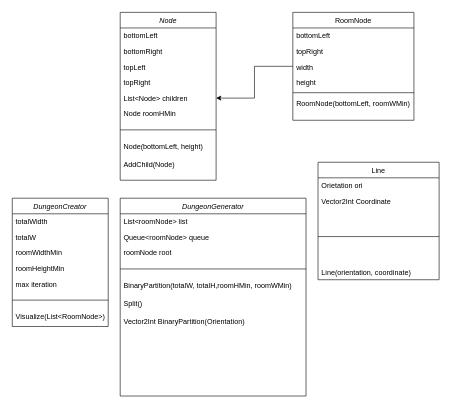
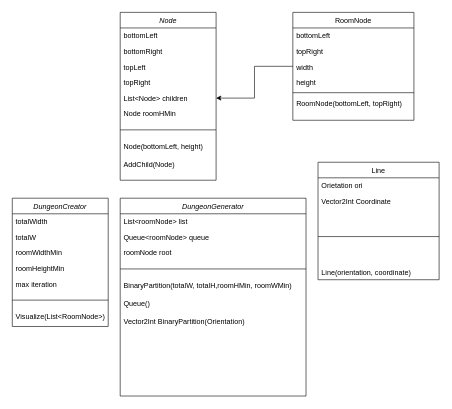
  <mxCell id="0" />
  <mxCell id="1" parent="0" />
  <mxCell id="2" value="Node" style="swimlane;fontStyle=2;align=center;verticalAlign=top;childLayout=stackLayout;horizontal=1;startSize=26;horizontalStack=0;resizeParent=1;resizeLast=0;collapsible=1;marginBottom=0;rounded=0;shadow=0;strokeWidth=1;" parent="1" vertex="1"><mxGeometry x="200" y="20" width="160" height="280" as="geometry"><mxRectangle x="230" y="140" width="160" height="26" as="alternateBounds" /></mxGeometry></mxCell>
  <mxCell id="3" value="bottomLeft" style="text;align=left;verticalAlign=top;spacingLeft=4;spacingRight=4;overflow=hidden;rotatable=0;points=[[0,0.5],[1,0.5]];portConstraint=eastwest;" parent="2" vertex="1"><mxGeometry y="26" width="160" height="26" as="geometry" /></mxCell>
  <mxCell id="4" value="bottomRight" style="text;align=left;verticalAlign=top;spacingLeft=4;spacingRight=4;overflow=hidden;rotatable=0;points=[[0,0.5],[1,0.5]];portConstraint=eastwest;rounded=0;shadow=0;html=0;" parent="2" vertex="1"><mxGeometry y="52" width="160" height="26" as="geometry" /></mxCell>
  <mxCell id="5" value="topLeft" style="text;align=left;verticalAlign=top;spacingLeft=4;spacingRight=4;overflow=hidden;rotatable=0;points=[[0,0.5],[1,0.5]];portConstraint=eastwest;rounded=0;shadow=0;html=0;" parent="2" vertex="1"><mxGeometry y="78" width="160" height="26" as="geometry" /></mxCell>
  <mxCell id="6" value="topRight" style="text;align=left;verticalAlign=top;spacingLeft=4;spacingRight=4;overflow=hidden;rotatable=0;points=[[0,0.5],[1,0.5]];portConstraint=eastwest;rounded=0;shadow=0;html=0;" vertex="1" parent="2"><mxGeometry y="104" width="160" height="26" as="geometry" /></mxCell>
  <mxCell id="7" value="List&lt;Node&gt; children" style="text;align=left;verticalAlign=top;spacingLeft=4;spacingRight=4;overflow=hidden;rotatable=0;points=[[0,0.5],[1,0.5]];portConstraint=eastwest;rounded=0;shadow=0;html=0;" vertex="1" parent="2"><mxGeometry y="130" width="160" height="26" as="geometry" /></mxCell>
  <mxCell id="8" value="Node roomHMin" style="text;align=left;verticalAlign=top;spacingLeft=4;spacingRight=4;overflow=hidden;rotatable=0;points=[[0,0.5],[1,0.5]];portConstraint=eastwest;rounded=0;shadow=0;html=0;" vertex="1" parent="2"><mxGeometry y="156" width="160" height="26" as="geometry" /></mxCell>
  <mxCell id="9" value="" style="line;html=1;strokeWidth=1;align=left;verticalAlign=middle;spacingTop=-1;spacingLeft=3;spacingRight=3;rotatable=0;labelPosition=right;points=[];portConstraint=eastwest;" parent="2" vertex="1"><mxGeometry y="182" width="160" height="28" as="geometry" /></mxCell>
  <mxCell id="10" value="Node(bottomLeft, height)" style="text;align=left;verticalAlign=top;spacingLeft=4;spacingRight=4;overflow=hidden;rotatable=0;points=[[0,0.5],[1,0.5]];portConstraint=eastwest;" parent="2" vertex="1"><mxGeometry y="210" width="160" height="30" as="geometry" /></mxCell>
  <mxCell id="11" value="AddChild(Node)" style="text;align=left;verticalAlign=top;spacingLeft=4;spacingRight=4;overflow=hidden;rotatable=0;points=[[0,0.5],[1,0.5]];portConstraint=eastwest;" vertex="1" parent="2"><mxGeometry y="240" width="160" height="30" as="geometry" /></mxCell>
  <mxCell id="12" style="edgeStyle=orthogonalEdgeStyle;rounded=0;orthogonalLoop=1;jettySize=auto;html=1;entryX=1;entryY=0.5;entryDx=0;entryDy=0;" edge="1" parent="1" source="13" target="7"><mxGeometry relative="1" as="geometry" /></mxCell>
  <mxCell id="13" value="RoomNode" style="swimlane;fontStyle=0;align=center;verticalAlign=top;childLayout=stackLayout;horizontal=1;startSize=26;horizontalStack=0;resizeParent=1;resizeLast=0;collapsible=1;marginBottom=0;rounded=0;shadow=0;strokeWidth=1;" parent="1" vertex="1"><mxGeometry x="488" y="20" width="202" height="180" as="geometry"><mxRectangle x="550" y="140" width="160" height="26" as="alternateBounds" /></mxGeometry></mxCell>
  <mxCell id="14" value="bottomLeft" style="text;align=left;verticalAlign=top;spacingLeft=4;spacingRight=4;overflow=hidden;rotatable=0;points=[[0,0.5],[1,0.5]];portConstraint=eastwest;" parent="13" vertex="1"><mxGeometry y="26" width="202" height="26" as="geometry" /></mxCell>
  <mxCell id="15" value="topRight" style="text;align=left;verticalAlign=top;spacingLeft=4;spacingRight=4;overflow=hidden;rotatable=0;points=[[0,0.5],[1,0.5]];portConstraint=eastwest;rounded=0;shadow=0;html=0;" parent="13" vertex="1"><mxGeometry y="52" width="202" height="26" as="geometry" /></mxCell>
  <mxCell id="16" value="width" style="text;align=left;verticalAlign=top;spacingLeft=4;spacingRight=4;overflow=hidden;rotatable=0;points=[[0,0.5],[1,0.5]];portConstraint=eastwest;rounded=0;shadow=0;html=0;" parent="13" vertex="1"><mxGeometry y="78" width="202" height="26" as="geometry" /></mxCell>
  <mxCell id="17" value="height" style="text;align=left;verticalAlign=top;spacingLeft=4;spacingRight=4;overflow=hidden;rotatable=0;points=[[0,0.5],[1,0.5]];portConstraint=eastwest;rounded=0;shadow=0;html=0;" parent="13" vertex="1"><mxGeometry y="104" width="202" height="26" as="geometry" /></mxCell>
  <mxCell id="18" value="" style="line;html=1;strokeWidth=1;align=left;verticalAlign=middle;spacingTop=-1;spacingLeft=3;spacingRight=3;rotatable=0;labelPosition=right;points=[];portConstraint=eastwest;" parent="13" vertex="1"><mxGeometry y="130" width="202" height="8" as="geometry" /></mxCell>
- <mxCell id="19" value="RoomNode(bottomLeft, roomWMin)" style="text;align=left;verticalAlign=top;spacingLeft=4;spacingRight=4;overflow=hidden;rotatable=0;points=[[0,0.5],[1,0.5]];portConstraint=eastwest;" parent="13" vertex="1"><mxGeometry y="138" width="202" height="26" as="geometry" /></mxCell>
+ <mxCell id="19" value="RoomNode(bottomLeft, topRight)" style="text;align=left;verticalAlign=top;spacingLeft=4;spacingRight=4;overflow=hidden;rotatable=0;points=[[0,0.5],[1,0.5]];portConstraint=eastwest;" parent="13" vertex="1"><mxGeometry y="138" width="202" height="26" as="geometry" /></mxCell>
  <mxCell id="20" value="DungeonCreator" style="swimlane;fontStyle=2;align=center;verticalAlign=top;childLayout=stackLayout;horizontal=1;startSize=26;horizontalStack=0;resizeParent=1;resizeLast=0;collapsible=1;marginBottom=0;rounded=0;shadow=0;strokeWidth=1;" vertex="1" parent="1"><mxGeometry x="20" y="330" width="160" height="214" as="geometry"><mxRectangle x="230" y="140" width="160" height="26" as="alternateBounds" /></mxGeometry></mxCell>
  <mxCell id="21" value="totalWidth" style="text;align=left;verticalAlign=top;spacingLeft=4;spacingRight=4;overflow=hidden;rotatable=0;points=[[0,0.5],[1,0.5]];portConstraint=eastwest;" vertex="1" parent="20"><mxGeometry y="26" width="160" height="26" as="geometry" /></mxCell>
  <mxCell id="22" value="totalW" style="text;align=left;verticalAlign=top;spacingLeft=4;spacingRight=4;overflow=hidden;rotatable=0;points=[[0,0.5],[1,0.5]];portConstraint=eastwest;rounded=0;shadow=0;html=0;" vertex="1" parent="20"><mxGeometry y="52" width="160" height="26" as="geometry" /></mxCell>
  <mxCell id="23" value="roomWidthMin" style="text;align=left;verticalAlign=top;spacingLeft=4;spacingRight=4;overflow=hidden;rotatable=0;points=[[0,0.5],[1,0.5]];portConstraint=eastwest;rounded=0;shadow=0;html=0;" vertex="1" parent="20"><mxGeometry y="78" width="160" height="26" as="geometry" /></mxCell>
  <mxCell id="24" value="roomHeightMin" style="text;align=left;verticalAlign=top;spacingLeft=4;spacingRight=4;overflow=hidden;rotatable=0;points=[[0,0.5],[1,0.5]];portConstraint=eastwest;rounded=0;shadow=0;html=0;" vertex="1" parent="20"><mxGeometry y="104" width="160" height="26" as="geometry" /></mxCell>
  <mxCell id="25" value="max iteration" style="text;align=left;verticalAlign=top;spacingLeft=4;spacingRight=4;overflow=hidden;rotatable=0;points=[[0,0.5],[1,0.5]];portConstraint=eastwest;rounded=0;shadow=0;html=0;" vertex="1" parent="20"><mxGeometry y="130" width="160" height="26" as="geometry" /></mxCell>
  <mxCell id="26" value="" style="line;html=1;strokeWidth=1;align=left;verticalAlign=middle;spacingTop=-1;spacingLeft=3;spacingRight=3;rotatable=0;labelPosition=right;points=[];portConstraint=eastwest;" vertex="1" parent="20"><mxGeometry y="156" width="160" height="28" as="geometry" /></mxCell>
  <mxCell id="27" value="Visualize(List&lt;RoomNode&gt;)" style="text;align=left;verticalAlign=top;spacingLeft=4;spacingRight=4;overflow=hidden;rotatable=0;points=[[0,0.5],[1,0.5]];portConstraint=eastwest;" vertex="1" parent="20"><mxGeometry y="184" width="160" height="30" as="geometry" /></mxCell>
  <mxCell id="28" value="DungeonGenerator" style="swimlane;fontStyle=2;align=center;verticalAlign=top;childLayout=stackLayout;horizontal=1;startSize=26;horizontalStack=0;resizeParent=1;resizeLast=0;collapsible=1;marginBottom=0;rounded=0;shadow=0;strokeWidth=1;" vertex="1" parent="1"><mxGeometry x="200" y="330" width="310" height="330" as="geometry"><mxRectangle x="230" y="140" width="160" height="26" as="alternateBounds" /></mxGeometry></mxCell>
  <mxCell id="29" value="List&lt;roomNode&gt; list" style="text;align=left;verticalAlign=top;spacingLeft=4;spacingRight=4;overflow=hidden;rotatable=0;points=[[0,0.5],[1,0.5]];portConstraint=eastwest;" vertex="1" parent="28"><mxGeometry y="26" width="310" height="26" as="geometry" /></mxCell>
  <mxCell id="30" value="Queue&lt;roomNode&gt; queue" style="text;align=left;verticalAlign=top;spacingLeft=4;spacingRight=4;overflow=hidden;rotatable=0;points=[[0,0.5],[1,0.5]];portConstraint=eastwest;rounded=0;shadow=0;html=0;" vertex="1" parent="28"><mxGeometry y="52" width="310" height="26" as="geometry" /></mxCell>
  <mxCell id="31" value="roomNode root" style="text;align=left;verticalAlign=top;spacingLeft=4;spacingRight=4;overflow=hidden;rotatable=0;points=[[0,0.5],[1,0.5]];portConstraint=eastwest;rounded=0;shadow=0;html=0;" vertex="1" parent="28"><mxGeometry y="78" width="310" height="26" as="geometry" /></mxCell>
  <mxCell id="32" value="" style="line;html=1;strokeWidth=1;align=left;verticalAlign=middle;spacingTop=-1;spacingLeft=3;spacingRight=3;rotatable=0;labelPosition=right;points=[];portConstraint=eastwest;" vertex="1" parent="28"><mxGeometry y="104" width="310" height="28" as="geometry" /></mxCell>
  <mxCell id="33" value="BinaryPartition(totalW, totalH,roomHMin, roomWMin)" style="text;align=left;verticalAlign=top;spacingLeft=4;spacingRight=4;overflow=hidden;rotatable=0;points=[[0,0.5],[1,0.5]];portConstraint=eastwest;" vertex="1" parent="28"><mxGeometry y="132" width="310" height="30" as="geometry" /></mxCell>
- <mxCell id="34" value="Split()" style="text;align=left;verticalAlign=top;spacingLeft=4;spacingRight=4;overflow=hidden;rotatable=0;points=[[0,0.5],[1,0.5]];portConstraint=eastwest;" vertex="1" parent="28"><mxGeometry y="162" width="310" height="30" as="geometry" /></mxCell>
+ <mxCell id="34" value="Queue()" style="text;align=left;verticalAlign=top;spacingLeft=4;spacingRight=4;overflow=hidden;rotatable=0;points=[[0,0.5],[1,0.5]];portConstraint=eastwest;" vertex="1" parent="28"><mxGeometry y="162" width="310" height="30" as="geometry" /></mxCell>
  <mxCell id="35" value="Vector2Int BinaryPartition(Orientation)" style="text;align=left;verticalAlign=top;spacingLeft=4;spacingRight=4;overflow=hidden;rotatable=0;points=[[0,0.5],[1,0.5]];portConstraint=eastwest;" vertex="1" parent="28"><mxGeometry y="192" width="310" height="30" as="geometry" /></mxCell>
  <mxCell id="36" value="Line" style="swimlane;fontStyle=0;align=center;verticalAlign=top;childLayout=stackLayout;horizontal=1;startSize=26;horizontalStack=0;resizeParent=1;resizeLast=0;collapsible=1;marginBottom=0;rounded=0;shadow=0;strokeWidth=1;" vertex="1" parent="1"><mxGeometry x="530" y="270" width="202" height="196" as="geometry"><mxRectangle x="550" y="140" width="160" height="26" as="alternateBounds" /></mxGeometry></mxCell>
  <mxCell id="37" value="Orietation ori" style="text;align=left;verticalAlign=top;spacingLeft=4;spacingRight=4;overflow=hidden;rotatable=0;points=[[0,0.5],[1,0.5]];portConstraint=eastwest;" vertex="1" parent="36"><mxGeometry y="26" width="202" height="26" as="geometry" /></mxCell>
  <mxCell id="38" value="Vector2Int Coordinate" style="text;align=left;verticalAlign=top;spacingLeft=4;spacingRight=4;overflow=hidden;rotatable=0;points=[[0,0.5],[1,0.5]];portConstraint=eastwest;rounded=0;shadow=0;html=0;" vertex="1" parent="36"><mxGeometry y="52" width="202" height="26" as="geometry" /></mxCell>
  <mxCell id="39" value="" style="line;html=1;strokeWidth=1;align=left;verticalAlign=middle;spacingTop=-1;spacingLeft=3;spacingRight=3;rotatable=0;labelPosition=right;points=[];portConstraint=eastwest;" vertex="1" parent="36"><mxGeometry y="78" width="202" height="92" as="geometry" /></mxCell>
  <mxCell id="40" value="Line(orientation, coordinate)" style="text;align=left;verticalAlign=top;spacingLeft=4;spacingRight=4;overflow=hidden;rotatable=0;points=[[0,0.5],[1,0.5]];portConstraint=eastwest;" vertex="1" parent="36"><mxGeometry y="170" width="202" height="26" as="geometry" /></mxCell>
